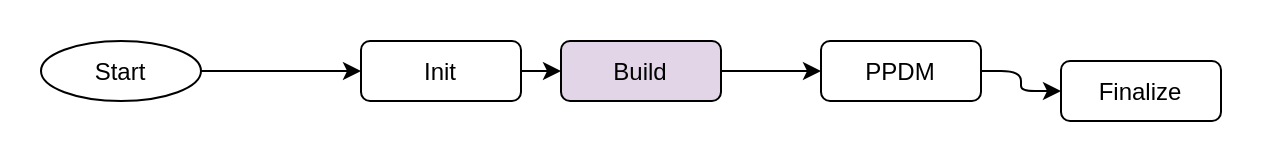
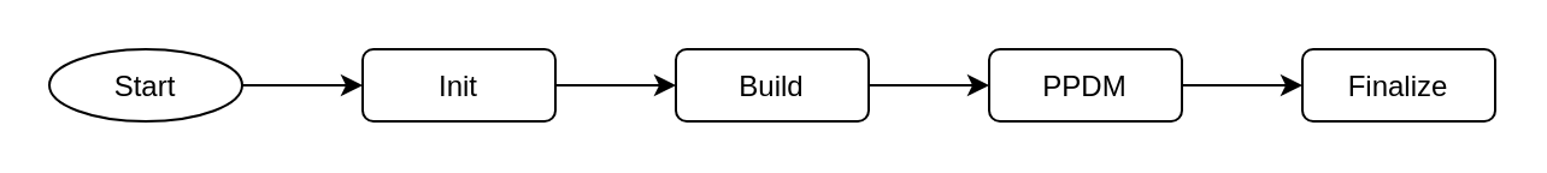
  <mxCell id="0" />
  <mxCell id="1" parent="0" />
  <mxCell id="2" value="Start" style="ellipse" vertex="1" parent="1"><mxGeometry x="20" y="20" width="80" height="30" as="geometry" /></mxCell>
- <mxCell id="3" value="Init" style="rounded=1;" vertex="1" parent="1"><mxGeometry x="180" y="20" width="80" height="30" as="geometry" /></mxCell>
+ <mxCell id="3" value="Init" style="rounded=1;" vertex="1" parent="1"><mxGeometry x="150" y="20" width="80" height="30" as="geometry" /></mxCell>
  <mxCell id="4" value="" style="edgeStyle=elbowEdgeStyle;elbow=horizontal;" edge="1" source="2" target="3" parent="1"><mxGeometry relative="1" as="geometry" /></mxCell>
- <mxCell id="5" value="Build" style="rounded=1;fillColor=#e1d5e7;" vertex="1" parent="1"><mxGeometry x="280" y="20" width="80" height="30" as="geometry" /></mxCell>
+ <mxCell id="5" value="Build" style="rounded=1;" vertex="1" parent="1"><mxGeometry x="280" y="20" width="80" height="30" as="geometry" /></mxCell>
  <mxCell id="6" value="" style="edgeStyle=elbowEdgeStyle;elbow=horizontal;" edge="1" source="3" target="5" parent="1"><mxGeometry relative="1" as="geometry" /></mxCell>
  <mxCell id="7" value="PPDM" style="rounded=1;" vertex="1" parent="1"><mxGeometry x="410" y="20" width="80" height="30" as="geometry" /></mxCell>
  <mxCell id="8" value="" style="edgeStyle=elbowEdgeStyle;elbow=horizontal;" edge="1" source="5" target="7" parent="1"><mxGeometry relative="1" as="geometry" /></mxCell>
- <mxCell id="9" value="Finalize" style="rounded=1;" vertex="1" parent="1"><mxGeometry x="530" y="30" width="80" height="30" as="geometry" /></mxCell>
+ <mxCell id="9" value="Finalize" style="rounded=1;" vertex="1" parent="1"><mxGeometry x="540" y="20" width="80" height="30" as="geometry" /></mxCell>
  <mxCell id="10" value="" style="edgeStyle=elbowEdgeStyle;elbow=horizontal;" edge="1" source="7" target="9" parent="1"><mxGeometry relative="1" as="geometry" /></mxCell>
